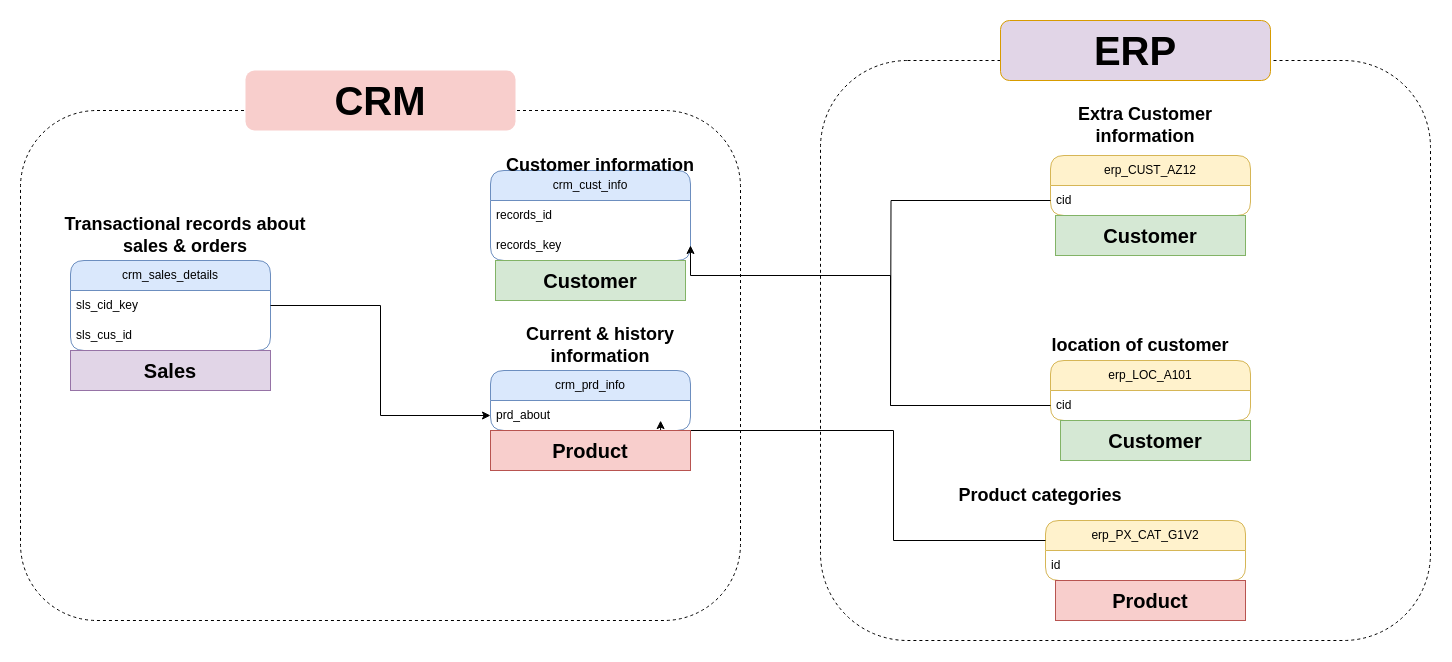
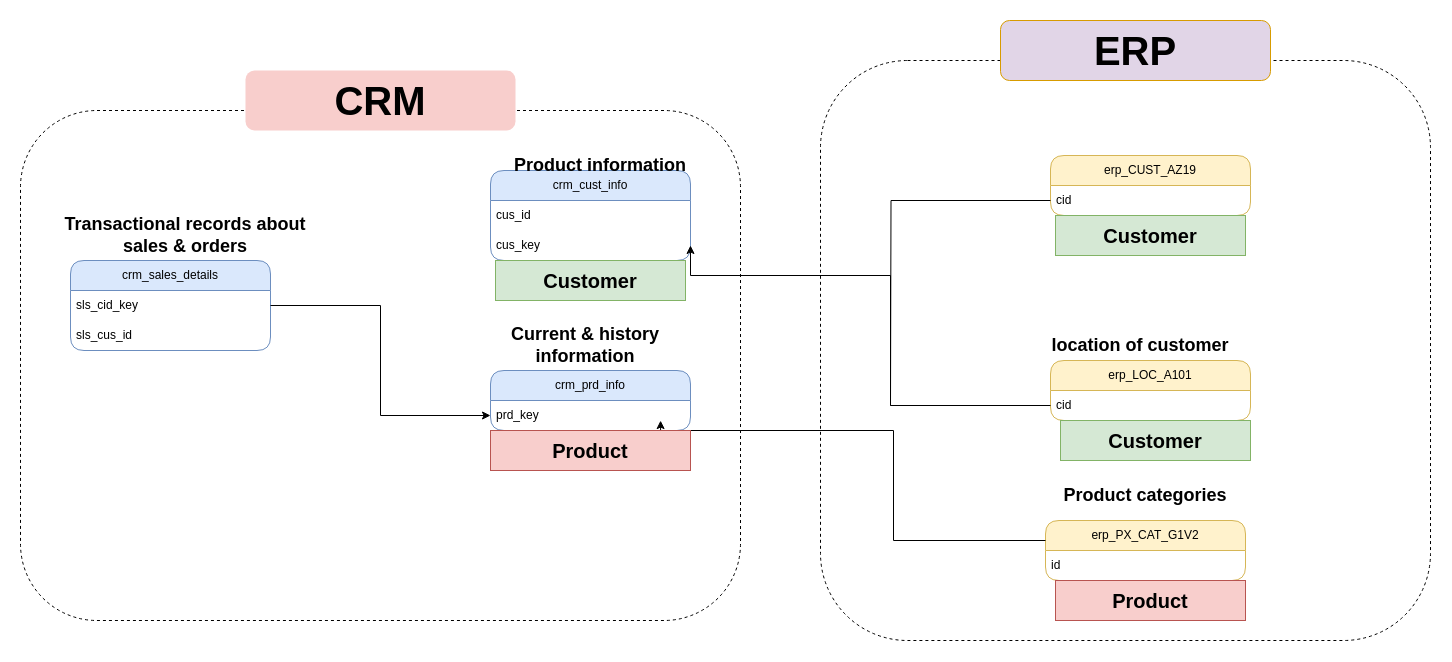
  <mxCell id="0" />
  <mxCell id="1" parent="0" />
  <mxCell id="2" value="crm_cust_info" style="swimlane;fontStyle=0;childLayout=stackLayout;horizontal=1;startSize=30;horizontalStack=0;resizeParent=1;resizeParentMax=0;resizeLast=0;collapsible=1;marginBottom=0;whiteSpace=wrap;html=1;rounded=1;fillColor=#dae8fc;strokeColor=#6c8ebf;" parent="1" vertex="1"><mxGeometry x="490" y="170" width="200" height="90" as="geometry" /></mxCell>
- <mxCell id="3" value="records_id" style="text;strokeColor=none;fillColor=none;align=left;verticalAlign=middle;spacingLeft=4;spacingRight=4;overflow=hidden;points=[[0,0.5],[1,0.5]];portConstraint=eastwest;rotatable=0;whiteSpace=wrap;html=1;" parent="2" vertex="1"><mxGeometry y="30" width="200" height="30" as="geometry" /></mxCell>
- <mxCell id="4" value="records_key" style="text;strokeColor=none;fillColor=none;align=left;verticalAlign=middle;spacingLeft=4;spacingRight=4;overflow=hidden;points=[[0,0.5],[1,0.5]];portConstraint=eastwest;rotatable=0;whiteSpace=wrap;html=1;" parent="2" vertex="1"><mxGeometry y="60" width="200" height="30" as="geometry" /></mxCell>
- <mxCell id="5" value="&lt;b&gt;&lt;font style=&quot;font-size: 18px;&quot;&gt;Customer information&lt;/font&gt;&lt;/b&gt;" style="text;html=1;align=center;verticalAlign=middle;whiteSpace=wrap;rounded=0;" parent="1" vertex="1"><mxGeometry x="505" y="150" width="190" height="30" as="geometry" /></mxCell>
+ <mxCell id="3" value="cus_id" style="text;strokeColor=none;fillColor=none;align=left;verticalAlign=middle;spacingLeft=4;spacingRight=4;overflow=hidden;points=[[0,0.5],[1,0.5]];portConstraint=eastwest;rotatable=0;whiteSpace=wrap;html=1;" parent="2" vertex="1"><mxGeometry y="30" width="200" height="30" as="geometry" /></mxCell>
+ <mxCell id="4" value="cus_key" style="text;strokeColor=none;fillColor=none;align=left;verticalAlign=middle;spacingLeft=4;spacingRight=4;overflow=hidden;points=[[0,0.5],[1,0.5]];portConstraint=eastwest;rotatable=0;whiteSpace=wrap;html=1;" parent="2" vertex="1"><mxGeometry y="60" width="200" height="30" as="geometry" /></mxCell>
+ <mxCell id="5" value="&lt;b&gt;&lt;font style=&quot;font-size: 18px;&quot;&gt;Product information&lt;/font&gt;&lt;/b&gt;" style="text;html=1;align=center;verticalAlign=middle;whiteSpace=wrap;rounded=0;" parent="1" vertex="1"><mxGeometry x="505" y="150" width="190" height="30" as="geometry" /></mxCell>
  <mxCell id="6" value="crm_prd_info" style="swimlane;fontStyle=0;childLayout=stackLayout;horizontal=1;startSize=30;horizontalStack=0;resizeParent=1;resizeParentMax=0;resizeLast=0;collapsible=1;marginBottom=0;whiteSpace=wrap;html=1;rounded=1;fillColor=#dae8fc;strokeColor=#6c8ebf;" parent="1" vertex="1"><mxGeometry x="490" y="370" width="200" height="60" as="geometry" /></mxCell>
- <mxCell id="7" value="prd_about" style="text;strokeColor=none;fillColor=none;align=left;verticalAlign=middle;spacingLeft=4;spacingRight=4;overflow=hidden;points=[[0,0.5],[1,0.5]];portConstraint=eastwest;rotatable=0;whiteSpace=wrap;html=1;" parent="6" vertex="1"><mxGeometry y="30" width="200" height="30" as="geometry" /></mxCell>
- <mxCell id="8" value="&lt;b&gt;&lt;font style=&quot;font-size: 18px;&quot;&gt;Current &amp;amp; history information&lt;/font&gt;&lt;/b&gt;" style="text;html=1;align=center;verticalAlign=middle;whiteSpace=wrap;rounded=0;" parent="1" vertex="1"><mxGeometry x="475" y="330" width="250" height="30" as="geometry" /></mxCell>
+ <mxCell id="7" value="prd_key" style="text;strokeColor=none;fillColor=none;align=left;verticalAlign=middle;spacingLeft=4;spacingRight=4;overflow=hidden;points=[[0,0.5],[1,0.5]];portConstraint=eastwest;rotatable=0;whiteSpace=wrap;html=1;" parent="6" vertex="1"><mxGeometry y="30" width="200" height="30" as="geometry" /></mxCell>
+ <mxCell id="8" value="&lt;b&gt;&lt;font style=&quot;font-size: 18px;&quot;&gt;Current &amp;amp; history information&lt;/font&gt;&lt;/b&gt;" style="text;html=1;align=center;verticalAlign=middle;whiteSpace=wrap;rounded=0;" parent="1" vertex="1"><mxGeometry x="460" y="330" width="250" height="30" as="geometry" /></mxCell>
  <mxCell id="9" value="crm_sales_details" style="swimlane;fontStyle=0;childLayout=stackLayout;horizontal=1;startSize=30;horizontalStack=0;resizeParent=1;resizeParentMax=0;resizeLast=0;collapsible=1;marginBottom=0;whiteSpace=wrap;html=1;rounded=1;fillColor=#dae8fc;strokeColor=#6c8ebf;" parent="1" vertex="1"><mxGeometry x="70" y="260" width="200" height="90" as="geometry" /></mxCell>
  <mxCell id="10" value="sls_cid_key" style="text;strokeColor=none;fillColor=none;align=left;verticalAlign=middle;spacingLeft=4;spacingRight=4;overflow=hidden;points=[[0,0.5],[1,0.5]];portConstraint=eastwest;rotatable=0;whiteSpace=wrap;html=1;" parent="9" vertex="1"><mxGeometry y="30" width="200" height="30" as="geometry" /></mxCell>
  <mxCell id="11" value="sls_cus_id" style="text;strokeColor=none;fillColor=none;align=left;verticalAlign=middle;spacingLeft=4;spacingRight=4;overflow=hidden;points=[[0,0.5],[1,0.5]];portConstraint=eastwest;rotatable=0;whiteSpace=wrap;html=1;" parent="9" vertex="1"><mxGeometry y="60" width="200" height="30" as="geometry" /></mxCell>
  <mxCell id="12" value="&lt;span style=&quot;font-size: 18px;&quot;&gt;&lt;b&gt;Transactional records about sales &amp;amp; orders&lt;/b&gt;&lt;/span&gt;" style="text;html=1;align=center;verticalAlign=middle;whiteSpace=wrap;rounded=0;" parent="1" vertex="1"><mxGeometry x="60" y="220" width="250" height="30" as="geometry" /></mxCell>
  <mxCell id="13" style="edgeStyle=orthogonalEdgeStyle;rounded=0;orthogonalLoop=1;jettySize=auto;html=1;exitX=1;exitY=0.5;exitDx=0;exitDy=0;" parent="1" source="10" target="7" edge="1"><mxGeometry relative="1" as="geometry" /></mxCell>
- <mxCell id="14" value="erp_CUST_AZ12" style="swimlane;fontStyle=0;childLayout=stackLayout;horizontal=1;startSize=30;horizontalStack=0;resizeParent=1;resizeParentMax=0;resizeLast=0;collapsible=1;marginBottom=0;whiteSpace=wrap;html=1;rounded=1;fillColor=#fff2cc;strokeColor=#d6b656;" parent="1" vertex="1"><mxGeometry x="1050" y="155" width="200" height="60" as="geometry" /></mxCell>
+ <mxCell id="14" value="erp_CUST_AZ19" style="swimlane;fontStyle=0;childLayout=stackLayout;horizontal=1;startSize=30;horizontalStack=0;resizeParent=1;resizeParentMax=0;resizeLast=0;collapsible=1;marginBottom=0;whiteSpace=wrap;html=1;rounded=1;fillColor=#fff2cc;strokeColor=#d6b656;" parent="1" vertex="1"><mxGeometry x="1050" y="155" width="200" height="60" as="geometry" /></mxCell>
  <mxCell id="15" style="edgeStyle=orthogonalEdgeStyle;rounded=0;orthogonalLoop=1;jettySize=auto;html=1;startArrow=none;startFill=0;endArrow=none;" parent="14" source="16" edge="1"><mxGeometry relative="1" as="geometry"><mxPoint x="-160" y="250" as="targetPoint" /></mxGeometry></mxCell>
  <mxCell id="16" value="cid" style="text;strokeColor=none;fillColor=none;align=left;verticalAlign=middle;spacingLeft=4;spacingRight=4;overflow=hidden;points=[[0,0.5],[1,0.5]];portConstraint=eastwest;rotatable=0;whiteSpace=wrap;html=1;" parent="14" vertex="1"><mxGeometry y="30" width="200" height="30" as="geometry" /></mxCell>
- <mxCell id="17" value="&lt;b&gt;&lt;font style=&quot;font-size: 18px;&quot;&gt;Extra Customer information&lt;/font&gt;&lt;/b&gt;" style="text;html=1;align=center;verticalAlign=middle;whiteSpace=wrap;rounded=0;" parent="1" vertex="1"><mxGeometry x="1050" y="110" width="190" height="30" as="geometry" /></mxCell>
  <mxCell id="18" value="erp_LOC_A101" style="swimlane;fontStyle=0;childLayout=stackLayout;horizontal=1;startSize=30;horizontalStack=0;resizeParent=1;resizeParentMax=0;resizeLast=0;collapsible=1;marginBottom=0;whiteSpace=wrap;html=1;rounded=1;fillColor=#fff2cc;strokeColor=#d6b656;" parent="1" vertex="1"><mxGeometry x="1050" y="360" width="200" height="60" as="geometry" /></mxCell>
  <mxCell id="19" value="cid" style="text;strokeColor=none;fillColor=none;align=left;verticalAlign=middle;spacingLeft=4;spacingRight=4;overflow=hidden;points=[[0,0.5],[1,0.5]];portConstraint=eastwest;rotatable=0;whiteSpace=wrap;html=1;" parent="18" vertex="1"><mxGeometry y="30" width="200" height="30" as="geometry" /></mxCell>
  <mxCell id="20" value="&lt;span style=&quot;font-size: 18px;&quot;&gt;&lt;b&gt;location of customer&lt;/b&gt;&lt;/span&gt;" style="text;html=1;align=center;verticalAlign=middle;whiteSpace=wrap;rounded=0;" parent="1" vertex="1"><mxGeometry x="1045" y="330" width="190" height="30" as="geometry" /></mxCell>
  <mxCell id="21" value="erp_PX_CAT_G1V2" style="swimlane;fontStyle=0;childLayout=stackLayout;horizontal=1;startSize=30;horizontalStack=0;resizeParent=1;resizeParentMax=0;resizeLast=0;collapsible=1;marginBottom=0;whiteSpace=wrap;html=1;rounded=1;fillColor=#fff2cc;strokeColor=#d6b656;" parent="1" vertex="1"><mxGeometry x="1045" y="520" width="200" height="60" as="geometry" /></mxCell>
  <mxCell id="22" value="id" style="text;strokeColor=none;fillColor=none;align=left;verticalAlign=middle;spacingLeft=4;spacingRight=4;overflow=hidden;points=[[0,0.5],[1,0.5]];portConstraint=eastwest;rotatable=0;whiteSpace=wrap;html=1;" parent="21" vertex="1"><mxGeometry y="30" width="200" height="30" as="geometry" /></mxCell>
- <mxCell id="23" value="&lt;span style=&quot;font-size: 18px;&quot;&gt;&lt;b&gt;Product categories&lt;/b&gt;&lt;/span&gt;" style="text;html=1;align=center;verticalAlign=middle;whiteSpace=wrap;rounded=0;" parent="1" vertex="1"><mxGeometry x="945" y="480" width="190" height="30" as="geometry" /></mxCell>
+ <mxCell id="23" value="&lt;span style=&quot;font-size: 18px;&quot;&gt;&lt;b&gt;Product categories&lt;/b&gt;&lt;/span&gt;" style="text;html=1;align=center;verticalAlign=middle;whiteSpace=wrap;rounded=0;" parent="1" vertex="1"><mxGeometry x="1050" y="480" width="190" height="30" as="geometry" /></mxCell>
  <mxCell id="24" style="edgeStyle=orthogonalEdgeStyle;rounded=0;orthogonalLoop=1;jettySize=auto;html=1;entryX=1;entryY=0.5;entryDx=0;entryDy=0;" parent="1" source="19" target="4" edge="1"><mxGeometry relative="1" as="geometry"><mxPoint x="730" y="290" as="targetPoint" /><Array as="points"><mxPoint x="890" y="405" /><mxPoint x="890" y="275" /></Array></mxGeometry></mxCell>
  <mxCell id="25" value="" style="rounded=1;whiteSpace=wrap;html=1;fillColor=none;dashed=1;" parent="1" vertex="1"><mxGeometry x="20" y="110" width="720" height="510" as="geometry" /></mxCell>
  <mxCell id="26" style="edgeStyle=orthogonalEdgeStyle;rounded=0;orthogonalLoop=1;jettySize=auto;html=1;entryX=0.889;entryY=0.608;entryDx=0;entryDy=0;entryPerimeter=0;" parent="1" source="21" edge="1"><mxGeometry relative="1" as="geometry"><mxPoint x="660.08" y="420.08" as="targetPoint" /><Array as="points"><mxPoint x="893" y="540" /><mxPoint x="893" y="430" /><mxPoint x="660" y="430" /></Array></mxGeometry></mxCell>
  <mxCell id="27" value="" style="rounded=1;whiteSpace=wrap;html=1;fillColor=none;dashed=1;" parent="1" vertex="1"><mxGeometry x="820" y="60" width="610" height="580" as="geometry" /></mxCell>
  <mxCell id="28" value="&lt;font style=&quot;font-size: 40px;&quot;&gt;&lt;b&gt;ERP&lt;/b&gt;&lt;/font&gt;" style="rounded=1;whiteSpace=wrap;html=1;fillColor=#e1d5e7;strokeColor=#d79b00;" parent="1" vertex="1"><mxGeometry x="1000" y="20" width="270" height="60" as="geometry" /></mxCell>
  <mxCell id="29" value="&lt;span style=&quot;font-size: 20px;&quot;&gt;&lt;b&gt;Product&lt;/b&gt;&lt;/span&gt;" style="text;html=1;strokeColor=#b85450;fillColor=#f8cecc;align=center;verticalAlign=middle;whiteSpace=wrap;overflow=hidden;" vertex="1" parent="1"><mxGeometry x="490" y="430" width="200" height="40" as="geometry" /></mxCell>
  <mxCell id="30" value="&lt;span style=&quot;font-size: 20px;&quot;&gt;&lt;b&gt;Product&lt;/b&gt;&lt;/span&gt;" style="text;html=1;strokeColor=#b85450;fillColor=#f8cecc;align=center;verticalAlign=middle;whiteSpace=wrap;overflow=hidden;" vertex="1" parent="1"><mxGeometry x="1055" y="580" width="190" height="40" as="geometry" /></mxCell>
  <mxCell id="31" value="&lt;span style=&quot;font-size: 20px;&quot;&gt;&lt;b&gt;Customer&lt;/b&gt;&lt;/span&gt;" style="text;html=1;strokeColor=#82b366;fillColor=#d5e8d4;align=center;verticalAlign=middle;whiteSpace=wrap;overflow=hidden;" vertex="1" parent="1"><mxGeometry x="1060" y="420" width="190" height="40" as="geometry" /></mxCell>
  <mxCell id="32" value="&lt;span style=&quot;font-size: 20px;&quot;&gt;&lt;b&gt;Customer&lt;/b&gt;&lt;/span&gt;" style="text;html=1;strokeColor=#82b366;fillColor=#d5e8d4;align=center;verticalAlign=middle;whiteSpace=wrap;overflow=hidden;" vertex="1" parent="1"><mxGeometry x="495" y="260" width="190" height="40" as="geometry" /></mxCell>
  <mxCell id="33" value="&lt;span style=&quot;font-size: 20px;&quot;&gt;&lt;b&gt;Customer&lt;/b&gt;&lt;/span&gt;" style="text;html=1;strokeColor=#82b366;fillColor=#d5e8d4;align=center;verticalAlign=middle;whiteSpace=wrap;overflow=hidden;" vertex="1" parent="1"><mxGeometry x="1055" y="215" width="190" height="40" as="geometry" /></mxCell>
  <mxCell id="34" value="&lt;font style=&quot;font-size: 40px;&quot;&gt;&lt;b&gt;CRM&lt;/b&gt;&lt;/font&gt;" style="rounded=1;whiteSpace=wrap;html=1;strokeColor=none;fillColor=#f8cecc;" parent="1" vertex="1"><mxGeometry x="245" y="70" width="270" height="60" as="geometry" /></mxCell>
- <mxCell id="35" value="&lt;span style=&quot;font-size: 20px;&quot;&gt;&lt;b&gt;Sales&lt;/b&gt;&lt;/span&gt;" style="text;html=1;strokeColor=#9673a6;fillColor=#e1d5e7;align=center;verticalAlign=middle;whiteSpace=wrap;overflow=hidden;" vertex="1" parent="1"><mxGeometry x="70" y="350" width="200" height="40" as="geometry" /></mxCell>
